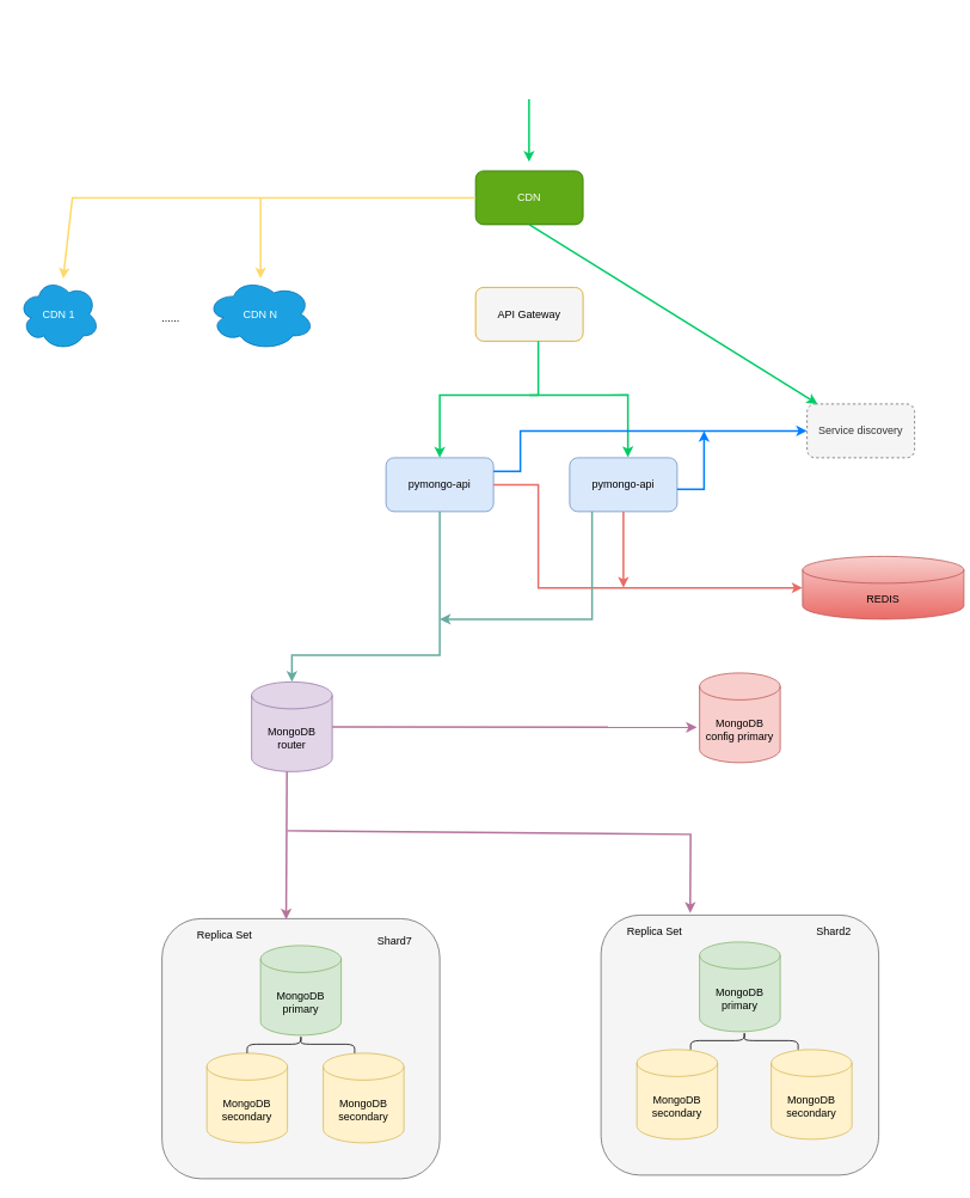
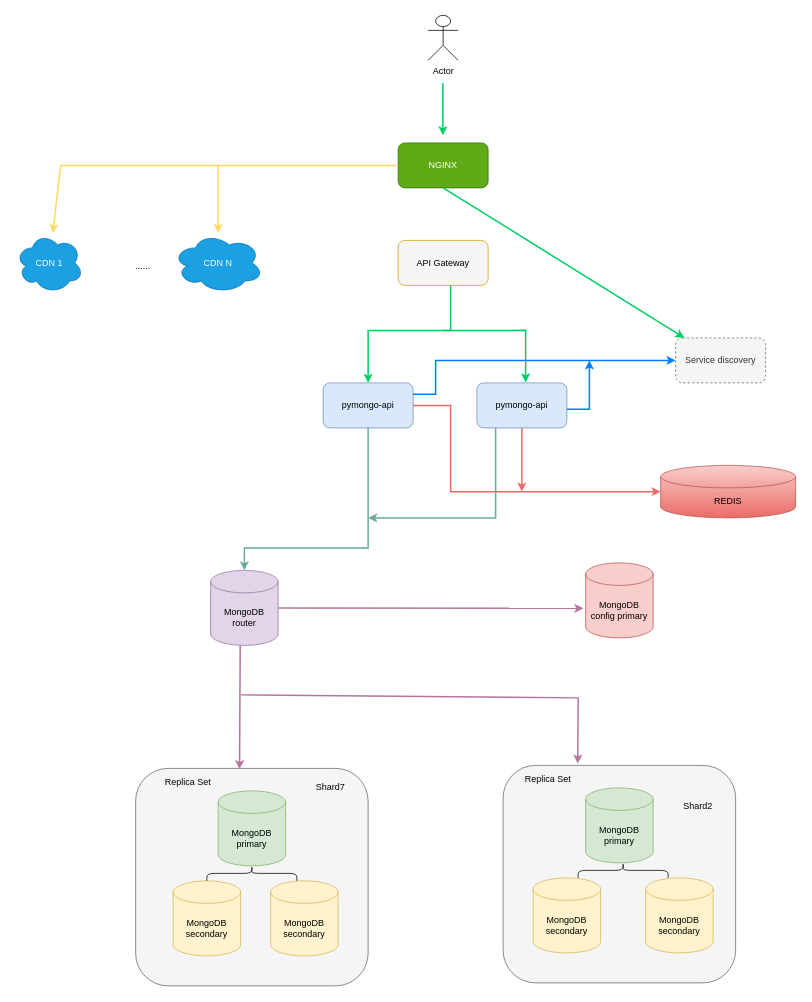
  <mxCell id="0" />
  <mxCell id="1" parent="0" />
  <mxCell id="2" value="" style="rounded=1;whiteSpace=wrap;html=1;fillColor=#f5f5f5;fontColor=#333333;strokeColor=#666666;" parent="1" vertex="1"><mxGeometry x="670" y="1020" width="310" height="290" as="geometry" /></mxCell>
  <mxCell id="3" value="" style="rounded=1;whiteSpace=wrap;html=1;fillColor=#f5f5f5;fontColor=#333333;strokeColor=#666666;" parent="1" vertex="1"><mxGeometry x="180" y="1024" width="310" height="290" as="geometry" /></mxCell>
  <mxCell id="4" value="MongoDB&lt;div&gt;config primary&lt;/div&gt;" style="shape=cylinder3;whiteSpace=wrap;html=1;boundedLbl=1;backgroundOutline=1;size=15;fillColor=#f8cecc;strokeColor=#b85450;" parent="1" vertex="1"><mxGeometry x="780" y="750" width="90" height="100" as="geometry" /></mxCell>
  <mxCell id="5" value="pymongo-api" style="rounded=1;whiteSpace=wrap;html=1;fillColor=#dae8fc;strokeColor=#6c8ebf;" parent="1" vertex="1"><mxGeometry x="635" y="510" width="120" height="60" as="geometry" /></mxCell>
  <mxCell id="6" value="MongoDB&lt;div&gt;primary&lt;/div&gt;" style="shape=cylinder3;whiteSpace=wrap;html=1;boundedLbl=1;backgroundOutline=1;size=15;fillColor=#d5e8d4;strokeColor=#82b366;" parent="1" vertex="1"><mxGeometry x="290" y="1054" width="90" height="100" as="geometry" /></mxCell>
  <mxCell id="7" value="MongoDB&lt;div&gt;router&lt;/div&gt;" style="shape=cylinder3;whiteSpace=wrap;html=1;boundedLbl=1;backgroundOutline=1;size=15;fillColor=#e1d5e7;strokeColor=#9673a6;" parent="1" vertex="1"><mxGeometry x="280" y="760" width="90" height="100" as="geometry" /></mxCell>
  <mxCell id="8" value="MongoDB&lt;div&gt;primary&lt;/div&gt;" style="shape=cylinder3;whiteSpace=wrap;html=1;boundedLbl=1;backgroundOutline=1;size=15;fillColor=#d5e8d4;strokeColor=#82b366;" parent="1" vertex="1"><mxGeometry x="780" y="1050" width="90" height="100" as="geometry" /></mxCell>
  <mxCell id="9" value="MongoDB&lt;div&gt;secondary&lt;/div&gt;" style="shape=cylinder3;whiteSpace=wrap;html=1;boundedLbl=1;backgroundOutline=1;size=15;fillColor=#fff2cc;strokeColor=#d6b656;" parent="1" vertex="1"><mxGeometry x="230" y="1174" width="90" height="100" as="geometry" /></mxCell>
  <mxCell id="10" value="MongoDB&lt;div&gt;secondary&lt;/div&gt;" style="shape=cylinder3;whiteSpace=wrap;html=1;boundedLbl=1;backgroundOutline=1;size=15;fillColor=#fff2cc;strokeColor=#d6b656;" parent="1" vertex="1"><mxGeometry x="360" y="1174" width="90" height="100" as="geometry" /></mxCell>
  <mxCell id="11" value="MongoDB&lt;div&gt;secondary&lt;/div&gt;" style="shape=cylinder3;whiteSpace=wrap;html=1;boundedLbl=1;backgroundOutline=1;size=15;fillColor=#fff2cc;strokeColor=#d6b656;" parent="1" vertex="1"><mxGeometry x="710" y="1170" width="90" height="100" as="geometry" /></mxCell>
  <mxCell id="12" value="MongoDB&lt;div&gt;secondary&lt;/div&gt;" style="shape=cylinder3;whiteSpace=wrap;html=1;boundedLbl=1;backgroundOutline=1;size=15;fillColor=#fff2cc;strokeColor=#d6b656;" parent="1" vertex="1"><mxGeometry x="860" y="1170" width="90" height="100" as="geometry" /></mxCell>
  <mxCell id="13" value="Replica Set" style="text;html=1;align=center;verticalAlign=middle;whiteSpace=wrap;rounded=0;" parent="1" vertex="1"><mxGeometry x="210" y="1028" width="80" height="30" as="geometry" /></mxCell>
  <mxCell id="14" value="Replica Set" style="text;html=1;align=center;verticalAlign=middle;whiteSpace=wrap;rounded=0;" parent="1" vertex="1"><mxGeometry x="690" y="1024" width="80" height="30" as="geometry" /></mxCell>
  <mxCell id="15" value="Shard7" style="text;html=1;align=center;verticalAlign=middle;whiteSpace=wrap;rounded=0;" parent="1" vertex="1"><mxGeometry x="400" y="1034" width="80" height="30" as="geometry" /></mxCell>
- <mxCell id="16" value="Shard2" style="text;html=1;align=center;verticalAlign=middle;whiteSpace=wrap;rounded=0;" parent="1" vertex="1"><mxGeometry x="890" y="1024" width="80" height="30" as="geometry" /></mxCell>
+ <mxCell id="16" value="Shard2" style="text;html=1;align=center;verticalAlign=middle;whiteSpace=wrap;rounded=0;" parent="1" vertex="1"><mxGeometry x="890" y="1059" width="80" height="30" as="geometry" /></mxCell>
  <mxCell id="17" value="" style="endArrow=classic;html=1;rounded=0;exitX=0.5;exitY=1;exitDx=0;exitDy=0;exitPerimeter=0;strokeWidth=2;entryX=0.447;entryY=0.003;entryDx=0;entryDy=0;entryPerimeter=0;strokeColor=#B5739D;" parent="1" target="3" edge="1"><mxGeometry width="50" height="50" relative="1" as="geometry"><mxPoint x="319.43" y="860" as="sourcePoint" /><mxPoint x="320" y="1020" as="targetPoint" /></mxGeometry></mxCell>
  <mxCell id="18" value="" style="endArrow=classic;html=1;rounded=0;exitX=0.5;exitY=1;exitDx=0;exitDy=0;strokeWidth=2;strokeColor=#EA6B66;" parent="1" source="5" edge="1"><mxGeometry width="50" height="50" relative="1" as="geometry"><mxPoint x="757.29" y="540" as="sourcePoint" /><mxPoint x="695" y="655" as="targetPoint" /><Array as="points" /></mxGeometry></mxCell>
  <mxCell id="19" value="" style="shape=curlyBracket;whiteSpace=wrap;html=1;rounded=1;flipH=1;labelPosition=right;verticalLabelPosition=middle;align=left;verticalAlign=middle;direction=south;" parent="1" vertex="1"><mxGeometry x="275" y="1154" width="120" height="20" as="geometry" /></mxCell>
  <mxCell id="20" value="" style="shape=curlyBracket;whiteSpace=wrap;html=1;rounded=1;flipH=1;labelPosition=right;verticalLabelPosition=middle;align=left;verticalAlign=middle;direction=south;" parent="1" vertex="1"><mxGeometry x="770" y="1150" width="120" height="20" as="geometry" /></mxCell>
  <mxCell id="21" value="" style="endArrow=classic;html=1;rounded=0;entryX=0.321;entryY=-0.008;entryDx=0;entryDy=0;entryPerimeter=0;strokeWidth=2;strokeColor=#B5739D;" parent="1" target="2" edge="1"><mxGeometry width="50" height="50" relative="1" as="geometry"><mxPoint x="320" y="926" as="sourcePoint" /><mxPoint x="335" y="1034" as="targetPoint" /><Array as="points"><mxPoint x="770" y="930" /></Array></mxGeometry></mxCell>
- <mxCell id="22" value="REDIS" style="shape=cylinder3;whiteSpace=wrap;html=1;boundedLbl=1;backgroundOutline=1;size=15;fillColor=#f8cecc;strokeColor=#b85450;gradientColor=#ea6b66;" parent="1" vertex="1"><mxGeometry x="895" y="620" width="180" height="70" as="geometry" /></mxCell>
+ <mxCell id="22" value="REDIS" style="shape=cylinder3;whiteSpace=wrap;html=1;boundedLbl=1;backgroundOutline=1;size=15;fillColor=#f8cecc;strokeColor=#b85450;gradientColor=#ea6b66;" parent="1" vertex="1"><mxGeometry x="880" y="620" width="180" height="70" as="geometry" /></mxCell>
  <mxCell id="23" value="pymongo-api" style="rounded=1;whiteSpace=wrap;html=1;fillColor=#dae8fc;strokeColor=#6c8ebf;" vertex="1" parent="1"><mxGeometry x="430" y="510" width="120" height="60" as="geometry" /></mxCell>
  <mxCell id="24" value="" style="endArrow=classic;html=1;rounded=0;exitX=1;exitY=0.5;exitDx=0;exitDy=0;strokeWidth=2;entryX=0;entryY=0.5;entryDx=0;entryDy=0;entryPerimeter=0;strokeColor=#EA6B66;" edge="1" parent="1" target="22"><mxGeometry width="50" height="50" relative="1" as="geometry"><mxPoint x="550" y="540" as="sourcePoint" /><mxPoint x="762.71" y="620" as="targetPoint" /><Array as="points"><mxPoint x="600" y="540" /><mxPoint x="600" y="655" /></Array></mxGeometry></mxCell>
  <mxCell id="25" value="" style="endArrow=classic;html=1;rounded=0;exitX=0.5;exitY=1;exitDx=0;exitDy=0;strokeWidth=2;entryX=0.5;entryY=0;entryDx=0;entryDy=0;entryPerimeter=0;strokeColor=#67AB9F;" edge="1" parent="1" target="7"><mxGeometry width="50" height="50" relative="1" as="geometry"><mxPoint x="490" y="570" as="sourcePoint" /><mxPoint x="490" y="655" as="targetPoint" /><Array as="points"><mxPoint x="490" y="730" /><mxPoint x="325" y="730" /></Array></mxGeometry></mxCell>
  <mxCell id="26" value="" style="endArrow=classic;html=1;rounded=0;exitX=0.5;exitY=1;exitDx=0;exitDy=0;strokeWidth=2;strokeColor=#67AB9F;" edge="1" parent="1"><mxGeometry width="50" height="50" relative="1" as="geometry"><mxPoint x="660" y="570" as="sourcePoint" /><mxPoint x="490" y="690" as="targetPoint" /><Array as="points"><mxPoint x="660" y="690" /></Array></mxGeometry></mxCell>
  <mxCell id="27" value="API Gateway" style="rounded=1;whiteSpace=wrap;html=1;fillColor=#f5f5f5;strokeColor=#d79b00;" vertex="1" parent="1"><mxGeometry x="530" y="320" width="120" height="60" as="geometry" /></mxCell>
  <mxCell id="28" value="" style="endArrow=classic;html=1;rounded=0;strokeWidth=2;entryX=0.463;entryY=0.003;entryDx=0;entryDy=0;entryPerimeter=0;strokeColor=#00CC66;" edge="1" parent="1"><mxGeometry width="50" height="50" relative="1" as="geometry"><mxPoint x="600" y="440" as="sourcePoint" /><mxPoint x="490" y="510" as="targetPoint" /><Array as="points"><mxPoint x="580" y="440" /><mxPoint x="575" y="440" /><mxPoint x="490" y="440" /></Array></mxGeometry></mxCell>
  <mxCell id="29" value="" style="endArrow=classic;html=1;rounded=0;strokeWidth=2;entryX=0.542;entryY=-0.009;entryDx=0;entryDy=0;entryPerimeter=0;strokeColor=#00CC66;" edge="1" parent="1" target="5"><mxGeometry width="50" height="50" relative="1" as="geometry"><mxPoint x="590" y="440" as="sourcePoint" /><mxPoint x="520" y="510.18" as="targetPoint" /><Array as="points"><mxPoint x="600" y="440" /><mxPoint x="605" y="440.18" /><mxPoint x="700" y="440" /></Array></mxGeometry></mxCell>
  <mxCell id="30" value="Service discovery" style="rounded=1;whiteSpace=wrap;html=1;fillColor=#f5f5f5;strokeColor=#666666;fontColor=#333333;dashed=1;" vertex="1" parent="1"><mxGeometry x="900" y="450" width="120" height="60" as="geometry" /></mxCell>
  <mxCell id="31" value="" style="endArrow=classic;html=1;rounded=0;exitX=1;exitY=0.25;exitDx=0;exitDy=0;strokeWidth=2;entryX=0;entryY=0.5;entryDx=0;entryDy=0;strokeColor=#007FFF;" edge="1" parent="1" source="23" target="30"><mxGeometry width="50" height="50" relative="1" as="geometry"><mxPoint x="648" y="391" as="sourcePoint" /><mxPoint x="970" y="430" as="targetPoint" /><Array as="points"><mxPoint x="580" y="525" /><mxPoint x="580" y="480" /><mxPoint x="850" y="480" /></Array></mxGeometry></mxCell>
  <mxCell id="32" value="" style="endArrow=classic;html=1;rounded=0;exitX=1;exitY=0.25;exitDx=0;exitDy=0;strokeWidth=2;strokeColor=#007FFF;" edge="1" parent="1"><mxGeometry width="50" height="50" relative="1" as="geometry"><mxPoint x="755" y="545" as="sourcePoint" /><mxPoint x="785" y="480" as="targetPoint" /><Array as="points"><mxPoint x="785" y="545" /><mxPoint x="785" y="500" /></Array></mxGeometry></mxCell>
  <mxCell id="33" value="" style="endArrow=none;html=1;rounded=0;strokeWidth=2;strokeColor=#00CC66;" edge="1" parent="1"><mxGeometry width="50" height="50" relative="1" as="geometry"><mxPoint x="600" y="440" as="sourcePoint" /><mxPoint x="600" y="380" as="targetPoint" /></mxGeometry></mxCell>
  <mxCell id="34" value="" style="endArrow=classic;html=1;rounded=0;entryX=-0.033;entryY=0.606;entryDx=0;entryDy=0;entryPerimeter=0;strokeWidth=2;strokeColor=#B5739D;" edge="1" parent="1" target="4"><mxGeometry width="50" height="50" relative="1" as="geometry"><mxPoint x="370" y="810" as="sourcePoint" /><mxPoint x="820" y="902" as="targetPoint" /><Array as="points" /></mxGeometry></mxCell>
- <mxCell id="35" value="CDN" style="rounded=1;whiteSpace=wrap;html=1;fillColor=#60a917;fontColor=#ffffff;strokeColor=#2D7600;" vertex="1" parent="1"><mxGeometry x="530" y="190" width="120" height="60" as="geometry" /></mxCell>
+ <mxCell id="35" value="NGINX" style="rounded=1;whiteSpace=wrap;html=1;fillColor=#60a917;fontColor=#ffffff;strokeColor=#2D7600;" vertex="1" parent="1"><mxGeometry x="530" y="190" width="120" height="60" as="geometry" /></mxCell>
  <mxCell id="36" value="CDN 1" style="ellipse;shape=cloud;whiteSpace=wrap;html=1;fillColor=#1ba1e2;fontColor=#ffffff;strokeColor=#006EAF;" vertex="1" parent="1"><mxGeometry x="20" y="310" width="90" height="80" as="geometry" /></mxCell>
  <mxCell id="37" value="" style="endArrow=classic;html=1;rounded=0;exitX=0;exitY=0.5;exitDx=0;exitDy=0;strokeWidth=2;strokeColor=#FFD966;" edge="1" parent="1" source="35" target="36"><mxGeometry width="50" height="50" relative="1" as="geometry"><mxPoint x="440" y="490" as="sourcePoint" /><mxPoint x="490" y="440" as="targetPoint" /><Array as="points"><mxPoint x="80" y="220" /></Array></mxGeometry></mxCell>
  <mxCell id="38" value="" style="endArrow=classic;html=1;rounded=0;exitX=0.5;exitY=1;exitDx=0;exitDy=0;strokeWidth=2;strokeColor=#00CC66;" edge="1" parent="1" source="35" target="30"><mxGeometry width="50" height="50" relative="1" as="geometry"><mxPoint x="400" y="430" as="sourcePoint" /><mxPoint x="450" y="380" as="targetPoint" /></mxGeometry></mxCell>
+ <mxCell id="39" value="Actor" style="shape=umlActor;verticalLabelPosition=bottom;verticalAlign=top;html=1;" vertex="1" parent="1"><mxGeometry x="570" y="20" width="40" height="60" as="geometry" /></mxCell>
  <mxCell id="40" value="" style="endArrow=classic;html=1;rounded=0;exitX=0.5;exitY=1;exitDx=0;exitDy=0;entryX=0.5;entryY=0;entryDx=0;entryDy=0;strokeWidth=2;strokeColor=#00CC66;" edge="1" parent="1"><mxGeometry width="50" height="50" relative="1" as="geometry"><mxPoint x="589.66" y="110" as="sourcePoint" /><mxPoint x="589.66" y="180" as="targetPoint" /></mxGeometry></mxCell>
  <mxCell id="41" value="CDN N" style="ellipse;shape=cloud;whiteSpace=wrap;html=1;fillColor=#1ba1e2;fontColor=#ffffff;strokeColor=#006EAF;" vertex="1" parent="1"><mxGeometry x="230" y="310" width="120" height="80" as="geometry" /></mxCell>
  <mxCell id="42" value="......" style="text;html=1;align=center;verticalAlign=middle;whiteSpace=wrap;rounded=0;" vertex="1" parent="1"><mxGeometry x="160" y="340" width="60" height="30" as="geometry" /></mxCell>
  <mxCell id="43" value="" style="endArrow=classic;html=1;rounded=0;exitX=0.5;exitY=1;exitDx=0;exitDy=0;strokeWidth=2;strokeColor=#FFD966;" edge="1" parent="1" target="41"><mxGeometry width="50" height="50" relative="1" as="geometry"><mxPoint x="290" y="220" as="sourcePoint" /><mxPoint x="290" y="290" as="targetPoint" /></mxGeometry></mxCell>
